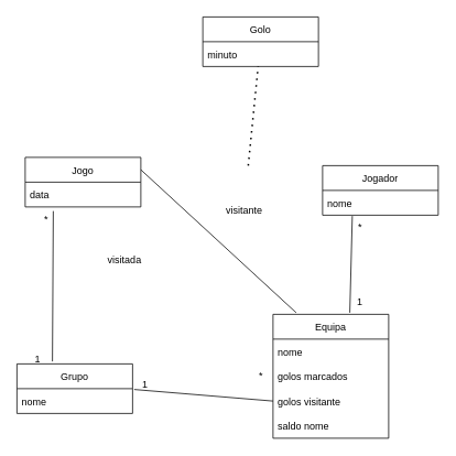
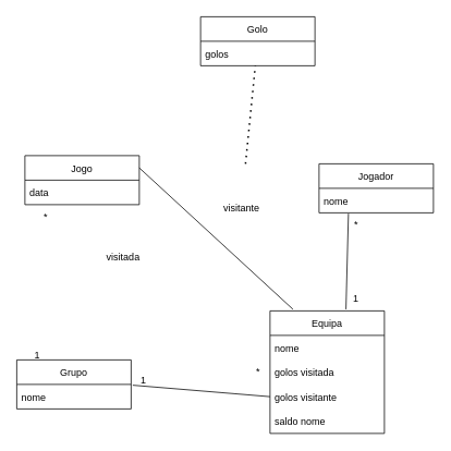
  <mxCell id="0" />
  <mxCell id="1" parent="0" />
  <mxCell id="2" value="Equipa" style="swimlane;fontStyle=0;childLayout=stackLayout;horizontal=1;startSize=30;horizontalStack=0;resizeParent=1;resizeParentMax=0;resizeLast=0;collapsible=1;marginBottom=0;" vertex="1" parent="1"><mxGeometry x="330" y="380" width="140" height="150" as="geometry" /></mxCell>
  <mxCell id="3" value="nome" style="text;strokeColor=none;fillColor=none;align=left;verticalAlign=middle;spacingLeft=4;spacingRight=4;overflow=hidden;points=[[0,0.5],[1,0.5]];portConstraint=eastwest;rotatable=0;" vertex="1" parent="2"><mxGeometry y="30" width="140" height="30" as="geometry" /></mxCell>
- <mxCell id="4" value="golos marcados" style="text;strokeColor=none;fillColor=none;align=left;verticalAlign=middle;spacingLeft=4;spacingRight=4;overflow=hidden;points=[[0,0.5],[1,0.5]];portConstraint=eastwest;rotatable=0;" vertex="1" parent="2"><mxGeometry y="60" width="140" height="30" as="geometry" /></mxCell>
+ <mxCell id="4" value="golos visitada" style="text;strokeColor=none;fillColor=none;align=left;verticalAlign=middle;spacingLeft=4;spacingRight=4;overflow=hidden;points=[[0,0.5],[1,0.5]];portConstraint=eastwest;rotatable=0;" vertex="1" parent="2"><mxGeometry y="60" width="140" height="30" as="geometry" /></mxCell>
  <mxCell id="5" value="golos visitante" style="text;strokeColor=none;fillColor=none;align=left;verticalAlign=middle;spacingLeft=4;spacingRight=4;overflow=hidden;points=[[0,0.5],[1,0.5]];portConstraint=eastwest;rotatable=0;" vertex="1" parent="2"><mxGeometry y="90" width="140" height="30" as="geometry" /></mxCell>
  <mxCell id="6" value="saldo nome" style="text;strokeColor=none;fillColor=none;align=left;verticalAlign=middle;spacingLeft=4;spacingRight=4;overflow=hidden;points=[[0,0.5],[1,0.5]];portConstraint=eastwest;rotatable=0;" vertex="1" parent="2"><mxGeometry y="120" width="140" height="30" as="geometry" /></mxCell>
  <mxCell id="7" value="Jogador" style="swimlane;fontStyle=0;childLayout=stackLayout;horizontal=1;startSize=30;horizontalStack=0;resizeParent=1;resizeParentMax=0;resizeLast=0;collapsible=1;marginBottom=0;" vertex="1" parent="1"><mxGeometry x="390" y="200" width="140" height="60" as="geometry" /></mxCell>
  <mxCell id="8" value="nome" style="text;strokeColor=none;fillColor=none;align=left;verticalAlign=middle;spacingLeft=4;spacingRight=4;overflow=hidden;points=[[0,0.5],[1,0.5]];portConstraint=eastwest;rotatable=0;" vertex="1" parent="7"><mxGeometry y="30" width="140" height="30" as="geometry" /></mxCell>
  <mxCell id="9" value="" style="endArrow=none;html=1;rounded=0;entryX=0.257;entryY=1.033;entryDx=0;entryDy=0;entryPerimeter=0;exitX=0.664;exitY=-0.013;exitDx=0;exitDy=0;exitPerimeter=0;" edge="1" parent="1" source="2" target="8"><mxGeometry width="50" height="50" relative="1" as="geometry"><mxPoint x="420" y="370" as="sourcePoint" /><mxPoint x="390" y="340" as="targetPoint" /><Array as="points" /></mxGeometry></mxCell>
  <mxCell id="10" value="1" style="text;html=1;align=center;verticalAlign=middle;resizable=0;points=[];autosize=1;strokeColor=none;fillColor=none;" vertex="1" parent="1"><mxGeometry x="30" y="420" width="30" height="30" as="geometry" /></mxCell>
  <mxCell id="11" value="*" style="text;html=1;align=center;verticalAlign=middle;resizable=0;points=[];autosize=1;strokeColor=none;fillColor=none;" vertex="1" parent="1"><mxGeometry x="420" y="260" width="30" height="30" as="geometry" /></mxCell>
  <mxCell id="12" value="Grupo" style="swimlane;fontStyle=0;childLayout=stackLayout;horizontal=1;startSize=30;horizontalStack=0;resizeParent=1;resizeParentMax=0;resizeLast=0;collapsible=1;marginBottom=0;" vertex="1" parent="1"><mxGeometry x="20" y="440" width="140" height="60" as="geometry" /></mxCell>
  <mxCell id="13" value="nome" style="text;strokeColor=none;fillColor=none;align=left;verticalAlign=middle;spacingLeft=4;spacingRight=4;overflow=hidden;points=[[0,0.5],[1,0.5]];portConstraint=eastwest;rotatable=0;" vertex="1" parent="12"><mxGeometry y="30" width="140" height="30" as="geometry" /></mxCell>
  <mxCell id="14" value="" style="endArrow=none;html=1;rounded=0;entryX=0;entryY=0.5;entryDx=0;entryDy=0;exitX=1.014;exitY=0.033;exitDx=0;exitDy=0;exitPerimeter=0;" edge="1" parent="1" source="13" target="5"><mxGeometry width="50" height="50" relative="1" as="geometry"><mxPoint x="100" y="410" as="sourcePoint" /><mxPoint x="390" y="340" as="targetPoint" /><Array as="points" /></mxGeometry></mxCell>
  <mxCell id="15" value="*" style="text;html=1;align=center;verticalAlign=middle;resizable=0;points=[];autosize=1;strokeColor=none;fillColor=none;" vertex="1" parent="1"><mxGeometry x="300" y="440" width="30" height="30" as="geometry" /></mxCell>
  <mxCell id="16" value="1" style="text;html=1;align=center;verticalAlign=middle;resizable=0;points=[];autosize=1;strokeColor=none;fillColor=none;" vertex="1" parent="1"><mxGeometry x="420" y="350" width="30" height="30" as="geometry" /></mxCell>
  <mxCell id="17" value="Jogo" style="swimlane;fontStyle=0;childLayout=stackLayout;horizontal=1;startSize=30;horizontalStack=0;resizeParent=1;resizeParentMax=0;resizeLast=0;collapsible=1;marginBottom=0;" vertex="1" parent="1"><mxGeometry x="30" y="190" width="140" height="60" as="geometry" /></mxCell>
  <mxCell id="18" value="data" style="text;strokeColor=none;fillColor=none;align=left;verticalAlign=middle;spacingLeft=4;spacingRight=4;overflow=hidden;points=[[0,0.5],[1,0.5]];portConstraint=eastwest;rotatable=0;" vertex="1" parent="17"><mxGeometry y="30" width="140" height="30" as="geometry" /></mxCell>
- <mxCell id="19" value="" style="endArrow=none;html=1;rounded=0;entryX=0.243;entryY=1.167;entryDx=0;entryDy=0;entryPerimeter=0;exitX=0.307;exitY=-0.05;exitDx=0;exitDy=0;exitPerimeter=0;" edge="1" parent="1" source="12" target="18"><mxGeometry width="50" height="50" relative="1" as="geometry"><mxPoint x="340" y="390" as="sourcePoint" /><mxPoint x="390" y="340" as="targetPoint" /></mxGeometry></mxCell>
  <mxCell id="20" value="" style="endArrow=none;html=1;rounded=0;entryX=1;entryY=0.25;entryDx=0;entryDy=0;" edge="1" parent="1" target="17"><mxGeometry width="50" height="50" relative="1" as="geometry"><mxPoint x="358" y="378" as="sourcePoint" /><mxPoint x="390" y="340" as="targetPoint" /></mxGeometry></mxCell>
  <mxCell id="21" value="visitante" style="text;html=1;align=center;verticalAlign=middle;resizable=0;points=[];autosize=1;strokeColor=none;fillColor=none;" vertex="1" parent="1"><mxGeometry x="260" y="240" width="70" height="30" as="geometry" /></mxCell>
  <mxCell id="22" value="visitada" style="text;html=1;align=center;verticalAlign=middle;resizable=0;points=[];autosize=1;strokeColor=none;fillColor=none;" vertex="1" parent="1"><mxGeometry x="120" y="300" width="60" height="30" as="geometry" /></mxCell>
  <mxCell id="23" value="*" style="text;html=1;align=center;verticalAlign=middle;resizable=0;points=[];autosize=1;strokeColor=none;fillColor=none;" vertex="1" parent="1"><mxGeometry x="40" y="250" width="30" height="30" as="geometry" /></mxCell>
  <mxCell id="24" value="1" style="text;html=1;align=center;verticalAlign=middle;resizable=0;points=[];autosize=1;strokeColor=none;fillColor=none;" vertex="1" parent="1"><mxGeometry x="160" y="450" width="30" height="30" as="geometry" /></mxCell>
  <mxCell id="25" value="" style="endArrow=none;dashed=1;html=1;dashPattern=1 3;strokeWidth=2;rounded=0;" edge="1" parent="1" target="26"><mxGeometry width="50" height="50" relative="1" as="geometry"><mxPoint x="300" y="200" as="sourcePoint" /><mxPoint x="290" y="200" as="targetPoint" /></mxGeometry></mxCell>
  <mxCell id="26" value="Golo" style="swimlane;fontStyle=0;childLayout=stackLayout;horizontal=1;startSize=30;horizontalStack=0;resizeParent=1;resizeParentMax=0;resizeLast=0;collapsible=1;marginBottom=0;" vertex="1" parent="1"><mxGeometry x="245" y="20" width="140" height="60" as="geometry" /></mxCell>
- <mxCell id="27" value="minuto" style="text;strokeColor=none;fillColor=none;align=left;verticalAlign=middle;spacingLeft=4;spacingRight=4;overflow=hidden;points=[[0,0.5],[1,0.5]];portConstraint=eastwest;rotatable=0;" vertex="1" parent="26"><mxGeometry y="30" width="140" height="30" as="geometry" /></mxCell>
+ <mxCell id="27" value="golos" style="text;strokeColor=none;fillColor=none;align=left;verticalAlign=middle;spacingLeft=4;spacingRight=4;overflow=hidden;points=[[0,0.5],[1,0.5]];portConstraint=eastwest;rotatable=0;" vertex="1" parent="26"><mxGeometry y="30" width="140" height="30" as="geometry" /></mxCell>
